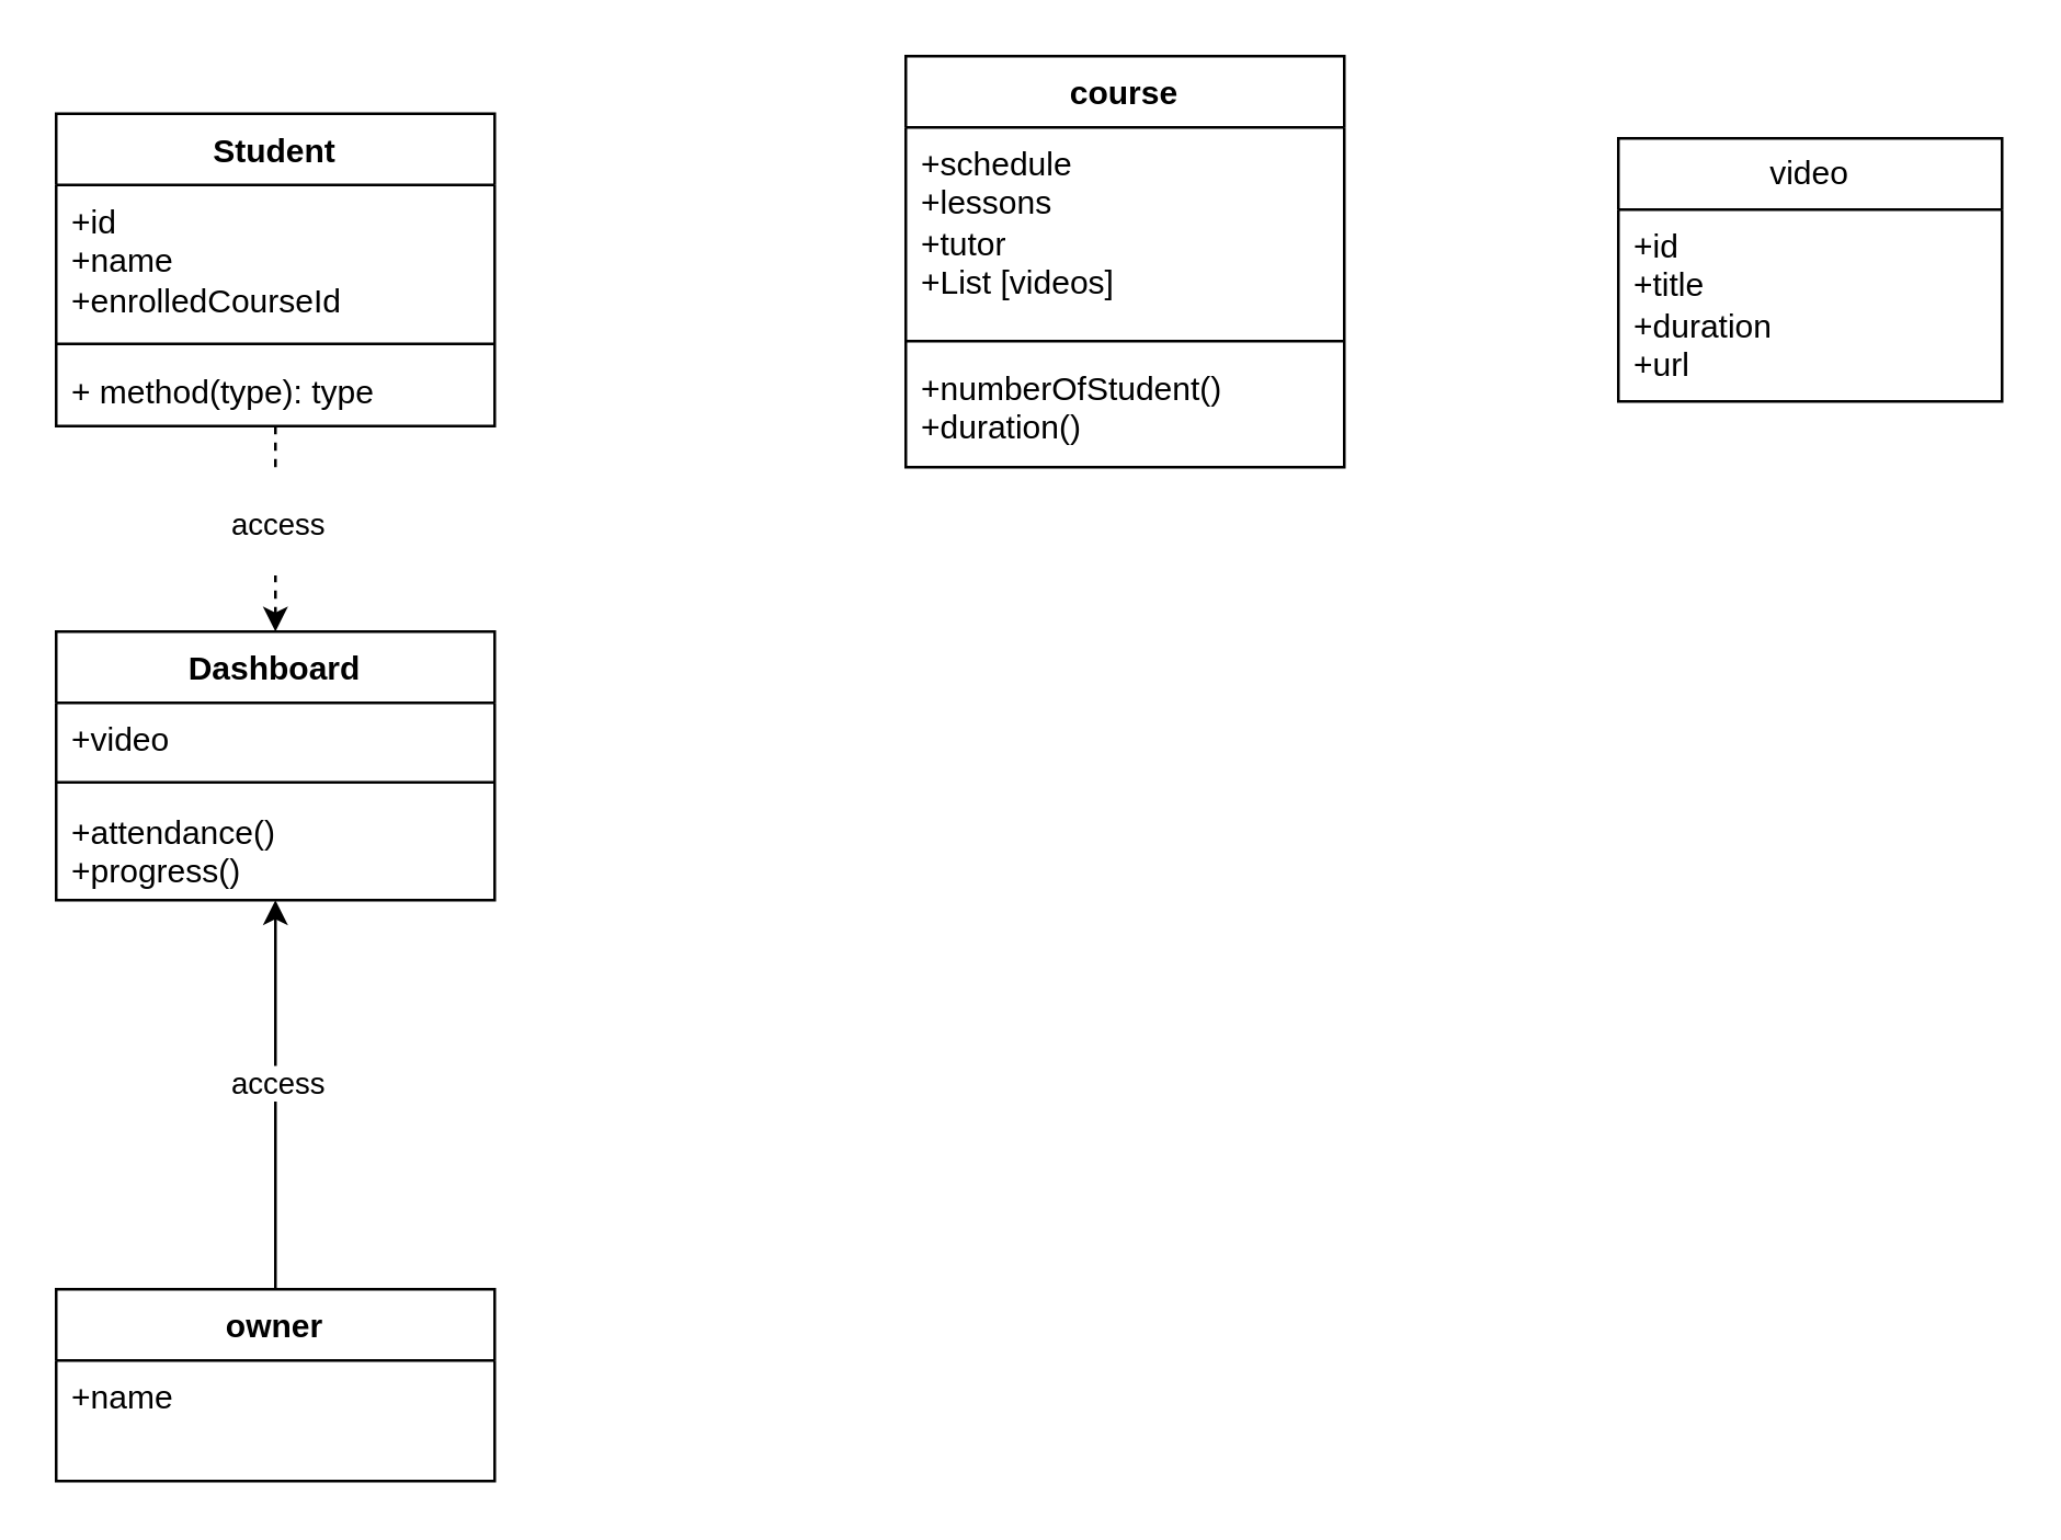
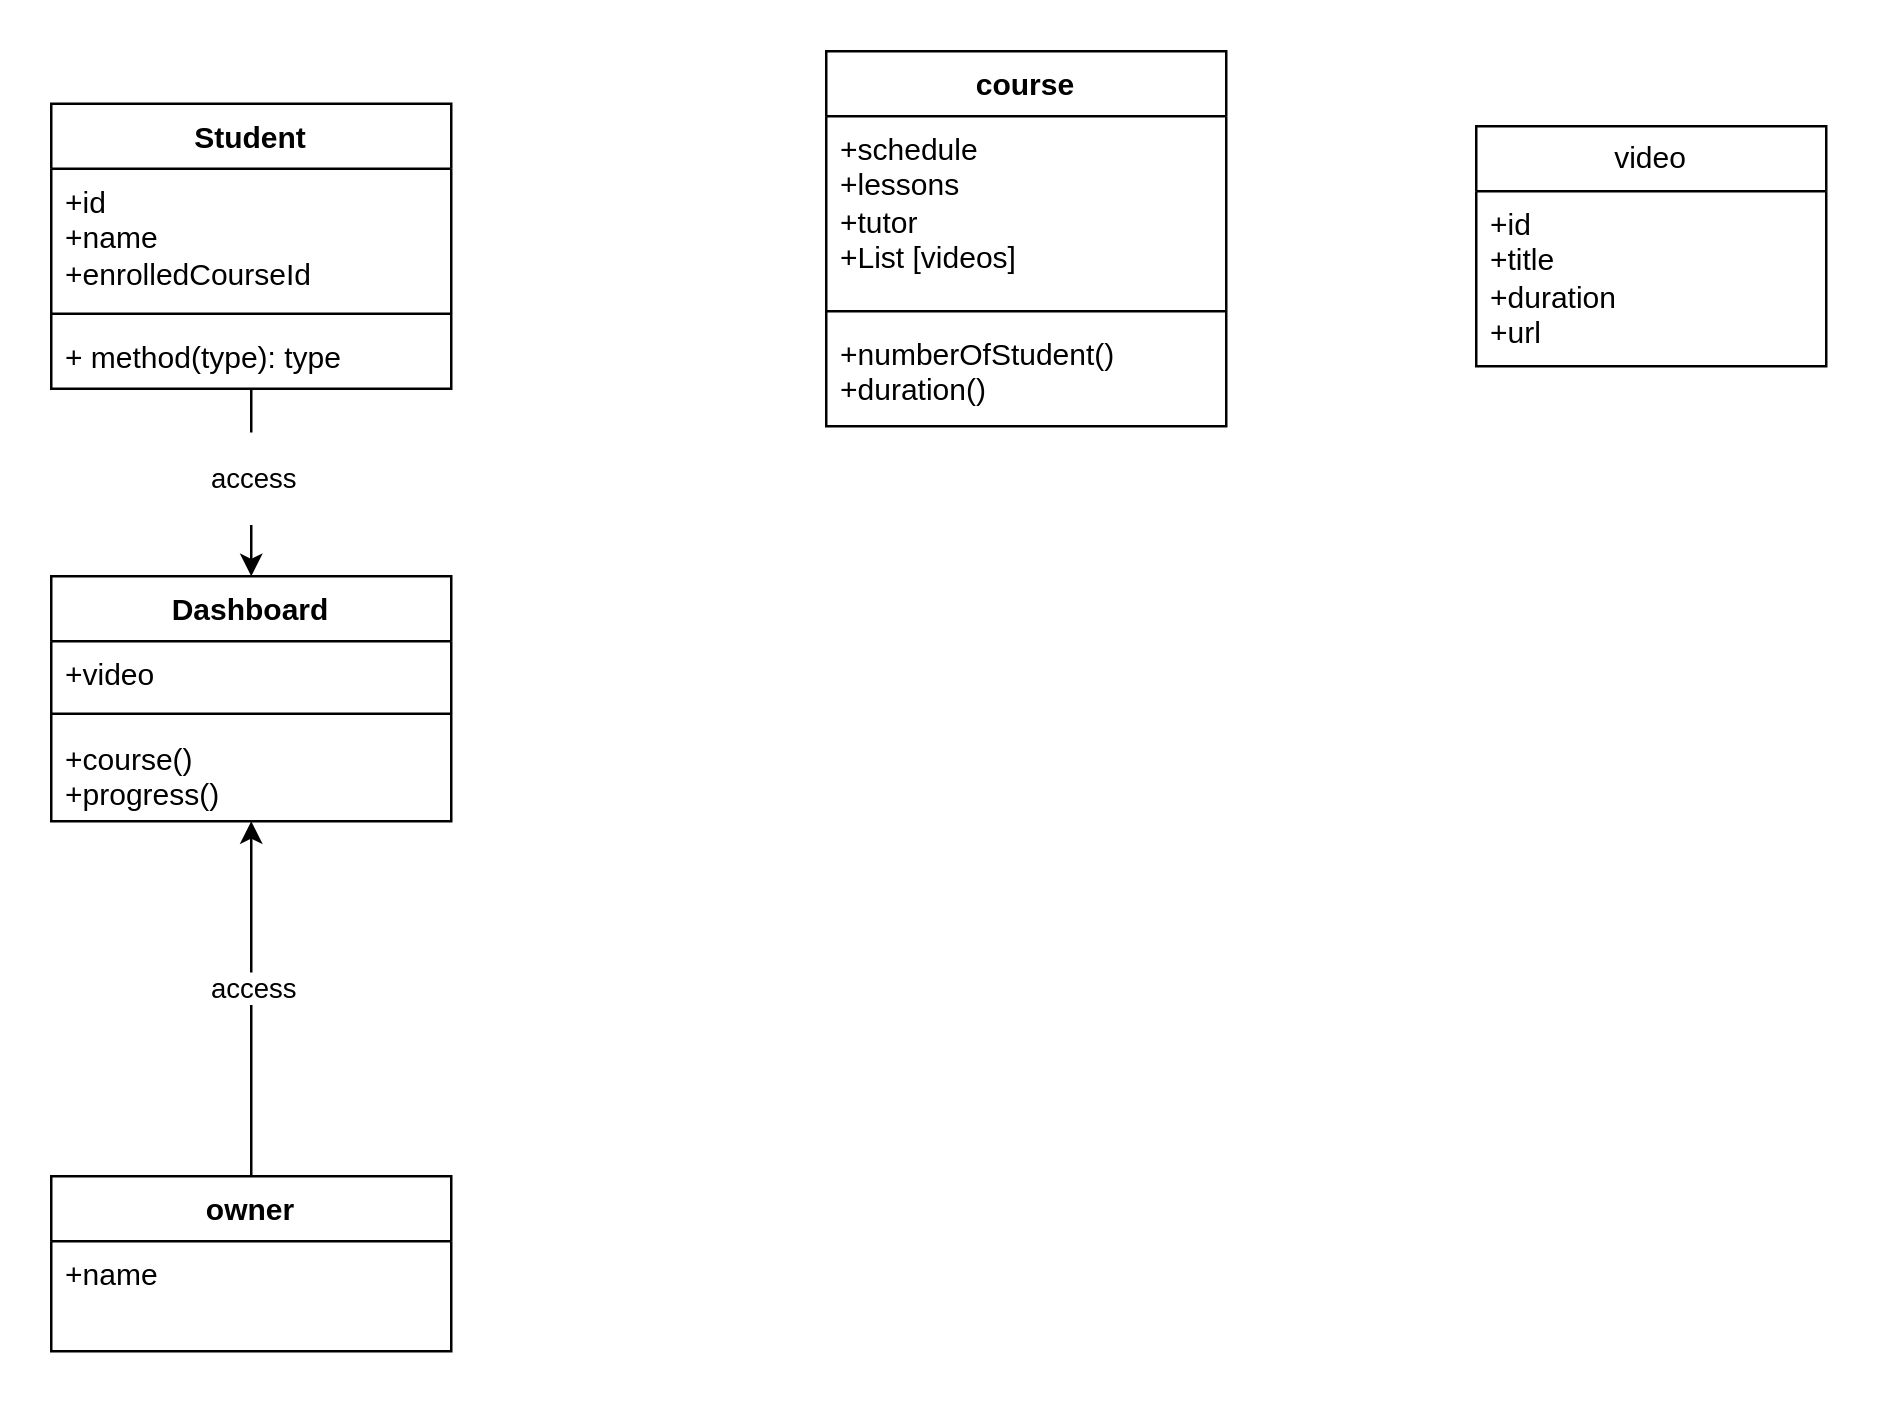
  <mxCell id="0" />
  <mxCell id="1" parent="0" />
  <mxCell id="2" value="course" style="swimlane;fontStyle=1;align=center;verticalAlign=top;childLayout=stackLayout;horizontal=1;startSize=26;horizontalStack=0;resizeParent=1;resizeParentMax=0;resizeLast=0;collapsible=1;marginBottom=0;whiteSpace=wrap;html=1;" parent="1" vertex="1"><mxGeometry x="330" y="20" width="160" height="150" as="geometry" /></mxCell>
  <mxCell id="3" value="+schedule&lt;br&gt;+lessons&lt;br&gt;+tutor&amp;nbsp;&lt;br&gt;+List [videos]" style="text;strokeColor=none;fillColor=none;align=left;verticalAlign=top;spacingLeft=4;spacingRight=4;overflow=hidden;rotatable=0;points=[[0,0.5],[1,0.5]];portConstraint=eastwest;whiteSpace=wrap;html=1;" parent="2" vertex="1"><mxGeometry y="26" width="160" height="74" as="geometry" /></mxCell>
  <mxCell id="4" value="" style="line;strokeWidth=1;fillColor=none;align=left;verticalAlign=middle;spacingTop=-1;spacingLeft=3;spacingRight=3;rotatable=0;labelPosition=right;points=[];portConstraint=eastwest;strokeColor=inherit;" parent="2" vertex="1"><mxGeometry y="100" width="160" height="8" as="geometry" /></mxCell>
  <mxCell id="5" value="+numberOfStudent()&lt;br&gt;+duration()" style="text;strokeColor=none;fillColor=none;align=left;verticalAlign=top;spacingLeft=4;spacingRight=4;overflow=hidden;rotatable=0;points=[[0,0.5],[1,0.5]];portConstraint=eastwest;whiteSpace=wrap;html=1;" parent="2" vertex="1"><mxGeometry y="108" width="160" height="42" as="geometry" /></mxCell>
  <mxCell id="6" value="Dashboard" style="swimlane;fontStyle=1;align=center;verticalAlign=top;childLayout=stackLayout;horizontal=1;startSize=26;horizontalStack=0;resizeParent=1;resizeParentMax=0;resizeLast=0;collapsible=1;marginBottom=0;whiteSpace=wrap;html=1;labelBackgroundColor=none;" parent="1" vertex="1"><mxGeometry x="20" y="230" width="160" height="98" as="geometry" /></mxCell>
  <mxCell id="7" value="+video" style="text;strokeColor=none;fillColor=none;align=left;verticalAlign=top;spacingLeft=4;spacingRight=4;overflow=hidden;rotatable=0;points=[[0,0.5],[1,0.5]];portConstraint=eastwest;whiteSpace=wrap;html=1;" vertex="1" parent="6"><mxGeometry y="26" width="160" height="24" as="geometry" /></mxCell>
  <mxCell id="8" value="" style="line;strokeWidth=1;fillColor=none;align=left;verticalAlign=middle;spacingTop=-1;spacingLeft=3;spacingRight=3;rotatable=0;labelPosition=right;points=[];portConstraint=eastwest;strokeColor=inherit;" parent="6" vertex="1"><mxGeometry y="50" width="160" height="10" as="geometry" /></mxCell>
- <mxCell id="9" value="+attendance()&lt;br&gt;+progress()" style="text;strokeColor=none;fillColor=none;align=left;verticalAlign=top;spacingLeft=4;spacingRight=4;overflow=hidden;rotatable=0;points=[[0,0.5],[1,0.5]];portConstraint=eastwest;whiteSpace=wrap;html=1;" parent="6" vertex="1"><mxGeometry y="60" width="160" height="38" as="geometry" /></mxCell>
+ <mxCell id="9" value="+course()&lt;br&gt;+progress()" style="text;strokeColor=none;fillColor=none;align=left;verticalAlign=top;spacingLeft=4;spacingRight=4;overflow=hidden;rotatable=0;points=[[0,0.5],[1,0.5]];portConstraint=eastwest;whiteSpace=wrap;html=1;" parent="6" vertex="1"><mxGeometry y="60" width="160" height="38" as="geometry" /></mxCell>
  <mxCell id="10" value="Student" style="swimlane;fontStyle=1;align=center;verticalAlign=top;childLayout=stackLayout;horizontal=1;startSize=26;horizontalStack=0;resizeParent=1;resizeParentMax=0;resizeLast=0;collapsible=1;marginBottom=0;whiteSpace=wrap;html=1;" vertex="1" parent="1"><mxGeometry x="20" y="41" width="160" height="114" as="geometry" /></mxCell>
  <mxCell id="11" value="+id&amp;nbsp;&lt;br style=&quot;border-color: var(--border-color);&quot;&gt;+name&lt;br style=&quot;border-color: var(--border-color);&quot;&gt;+enrolledCourseId" style="text;strokeColor=none;fillColor=none;align=left;verticalAlign=top;spacingLeft=4;spacingRight=4;overflow=hidden;rotatable=0;points=[[0,0.5],[1,0.5]];portConstraint=eastwest;whiteSpace=wrap;html=1;" vertex="1" parent="10"><mxGeometry y="26" width="160" height="54" as="geometry" /></mxCell>
  <mxCell id="12" value="" style="line;strokeWidth=1;fillColor=none;align=left;verticalAlign=middle;spacingTop=-1;spacingLeft=3;spacingRight=3;rotatable=0;labelPosition=right;points=[];portConstraint=eastwest;strokeColor=inherit;" vertex="1" parent="10"><mxGeometry y="80" width="160" height="8" as="geometry" /></mxCell>
  <mxCell id="13" value="+ method(type): type" style="text;strokeColor=none;fillColor=none;align=left;verticalAlign=top;spacingLeft=4;spacingRight=4;overflow=hidden;rotatable=0;points=[[0,0.5],[1,0.5]];portConstraint=eastwest;whiteSpace=wrap;html=1;" vertex="1" parent="10"><mxGeometry y="88" width="160" height="26" as="geometry" /></mxCell>
  <mxCell id="14" value="video" style="swimlane;fontStyle=0;childLayout=stackLayout;horizontal=1;startSize=26;fillColor=none;horizontalStack=0;resizeParent=1;resizeParentMax=0;resizeLast=0;collapsible=1;marginBottom=0;whiteSpace=wrap;html=1;" vertex="1" parent="1"><mxGeometry x="590" y="50" width="140" height="96" as="geometry" /></mxCell>
  <mxCell id="15" value="+id&lt;br&gt;+title&lt;br&gt;+duration&lt;br&gt;+url&lt;br&gt;" style="text;strokeColor=none;fillColor=none;align=left;verticalAlign=top;spacingLeft=4;spacingRight=4;overflow=hidden;rotatable=0;points=[[0,0.5],[1,0.5]];portConstraint=eastwest;whiteSpace=wrap;html=1;" vertex="1" parent="14"><mxGeometry y="26" width="140" height="70" as="geometry" /></mxCell>
- <mxCell id="16" value="" style="edgeStyle=orthogonalEdgeStyle;rounded=0;orthogonalLoop=1;jettySize=auto;html=1;entryX=0.5;entryY=0;entryDx=0;entryDy=0;dashed=1;" edge="1" parent="1" source="10" target="6"><mxGeometry relative="1" as="geometry"><mxPoint x="200" y="200" as="sourcePoint" /></mxGeometry></mxCell>
+ <mxCell id="16" value="" style="edgeStyle=orthogonalEdgeStyle;rounded=0;orthogonalLoop=1;jettySize=auto;html=1;entryX=0.5;entryY=0;entryDx=0;entryDy=0;" edge="1" parent="1" source="10" target="6"><mxGeometry relative="1" as="geometry"><mxPoint x="200" y="200" as="sourcePoint" /></mxGeometry></mxCell>
  <mxCell id="17" value="&lt;p style=&quot;line-height: 130%;&quot;&gt;access&lt;/p&gt;" style="edgeLabel;html=1;align=center;verticalAlign=middle;resizable=0;points=[];" vertex="1" connectable="0" parent="16"><mxGeometry x="-0.583" y="2" relative="1" as="geometry"><mxPoint x="-2" y="19" as="offset" /></mxGeometry></mxCell>
  <mxCell id="18" value="" style="edgeStyle=orthogonalEdgeStyle;rounded=0;orthogonalLoop=1;jettySize=auto;html=1;entryX=0.5;entryY=1;entryDx=0;entryDy=0;" edge="1" parent="1" source="20" target="6"><mxGeometry relative="1" as="geometry" /></mxCell>
  <mxCell id="19" value="access" style="edgeLabel;html=1;align=center;verticalAlign=middle;resizable=0;points=[];" vertex="1" connectable="0" parent="18"><mxGeometry x="0.065" relative="1" as="geometry"><mxPoint as="offset" /></mxGeometry></mxCell>
  <mxCell id="20" value="owner" style="swimlane;fontStyle=1;align=center;verticalAlign=top;childLayout=stackLayout;horizontal=1;startSize=26;horizontalStack=0;resizeParent=1;resizeParentMax=0;resizeLast=0;collapsible=1;marginBottom=0;whiteSpace=wrap;html=1;" vertex="1" parent="1"><mxGeometry x="20" y="470" width="160" height="70" as="geometry" /></mxCell>
  <mxCell id="21" value="+name" style="text;strokeColor=none;fillColor=none;align=left;verticalAlign=top;spacingLeft=4;spacingRight=4;overflow=hidden;rotatable=0;points=[[0,0.5],[1,0.5]];portConstraint=eastwest;whiteSpace=wrap;html=1;" vertex="1" parent="20"><mxGeometry y="26" width="160" height="44" as="geometry" /></mxCell>
